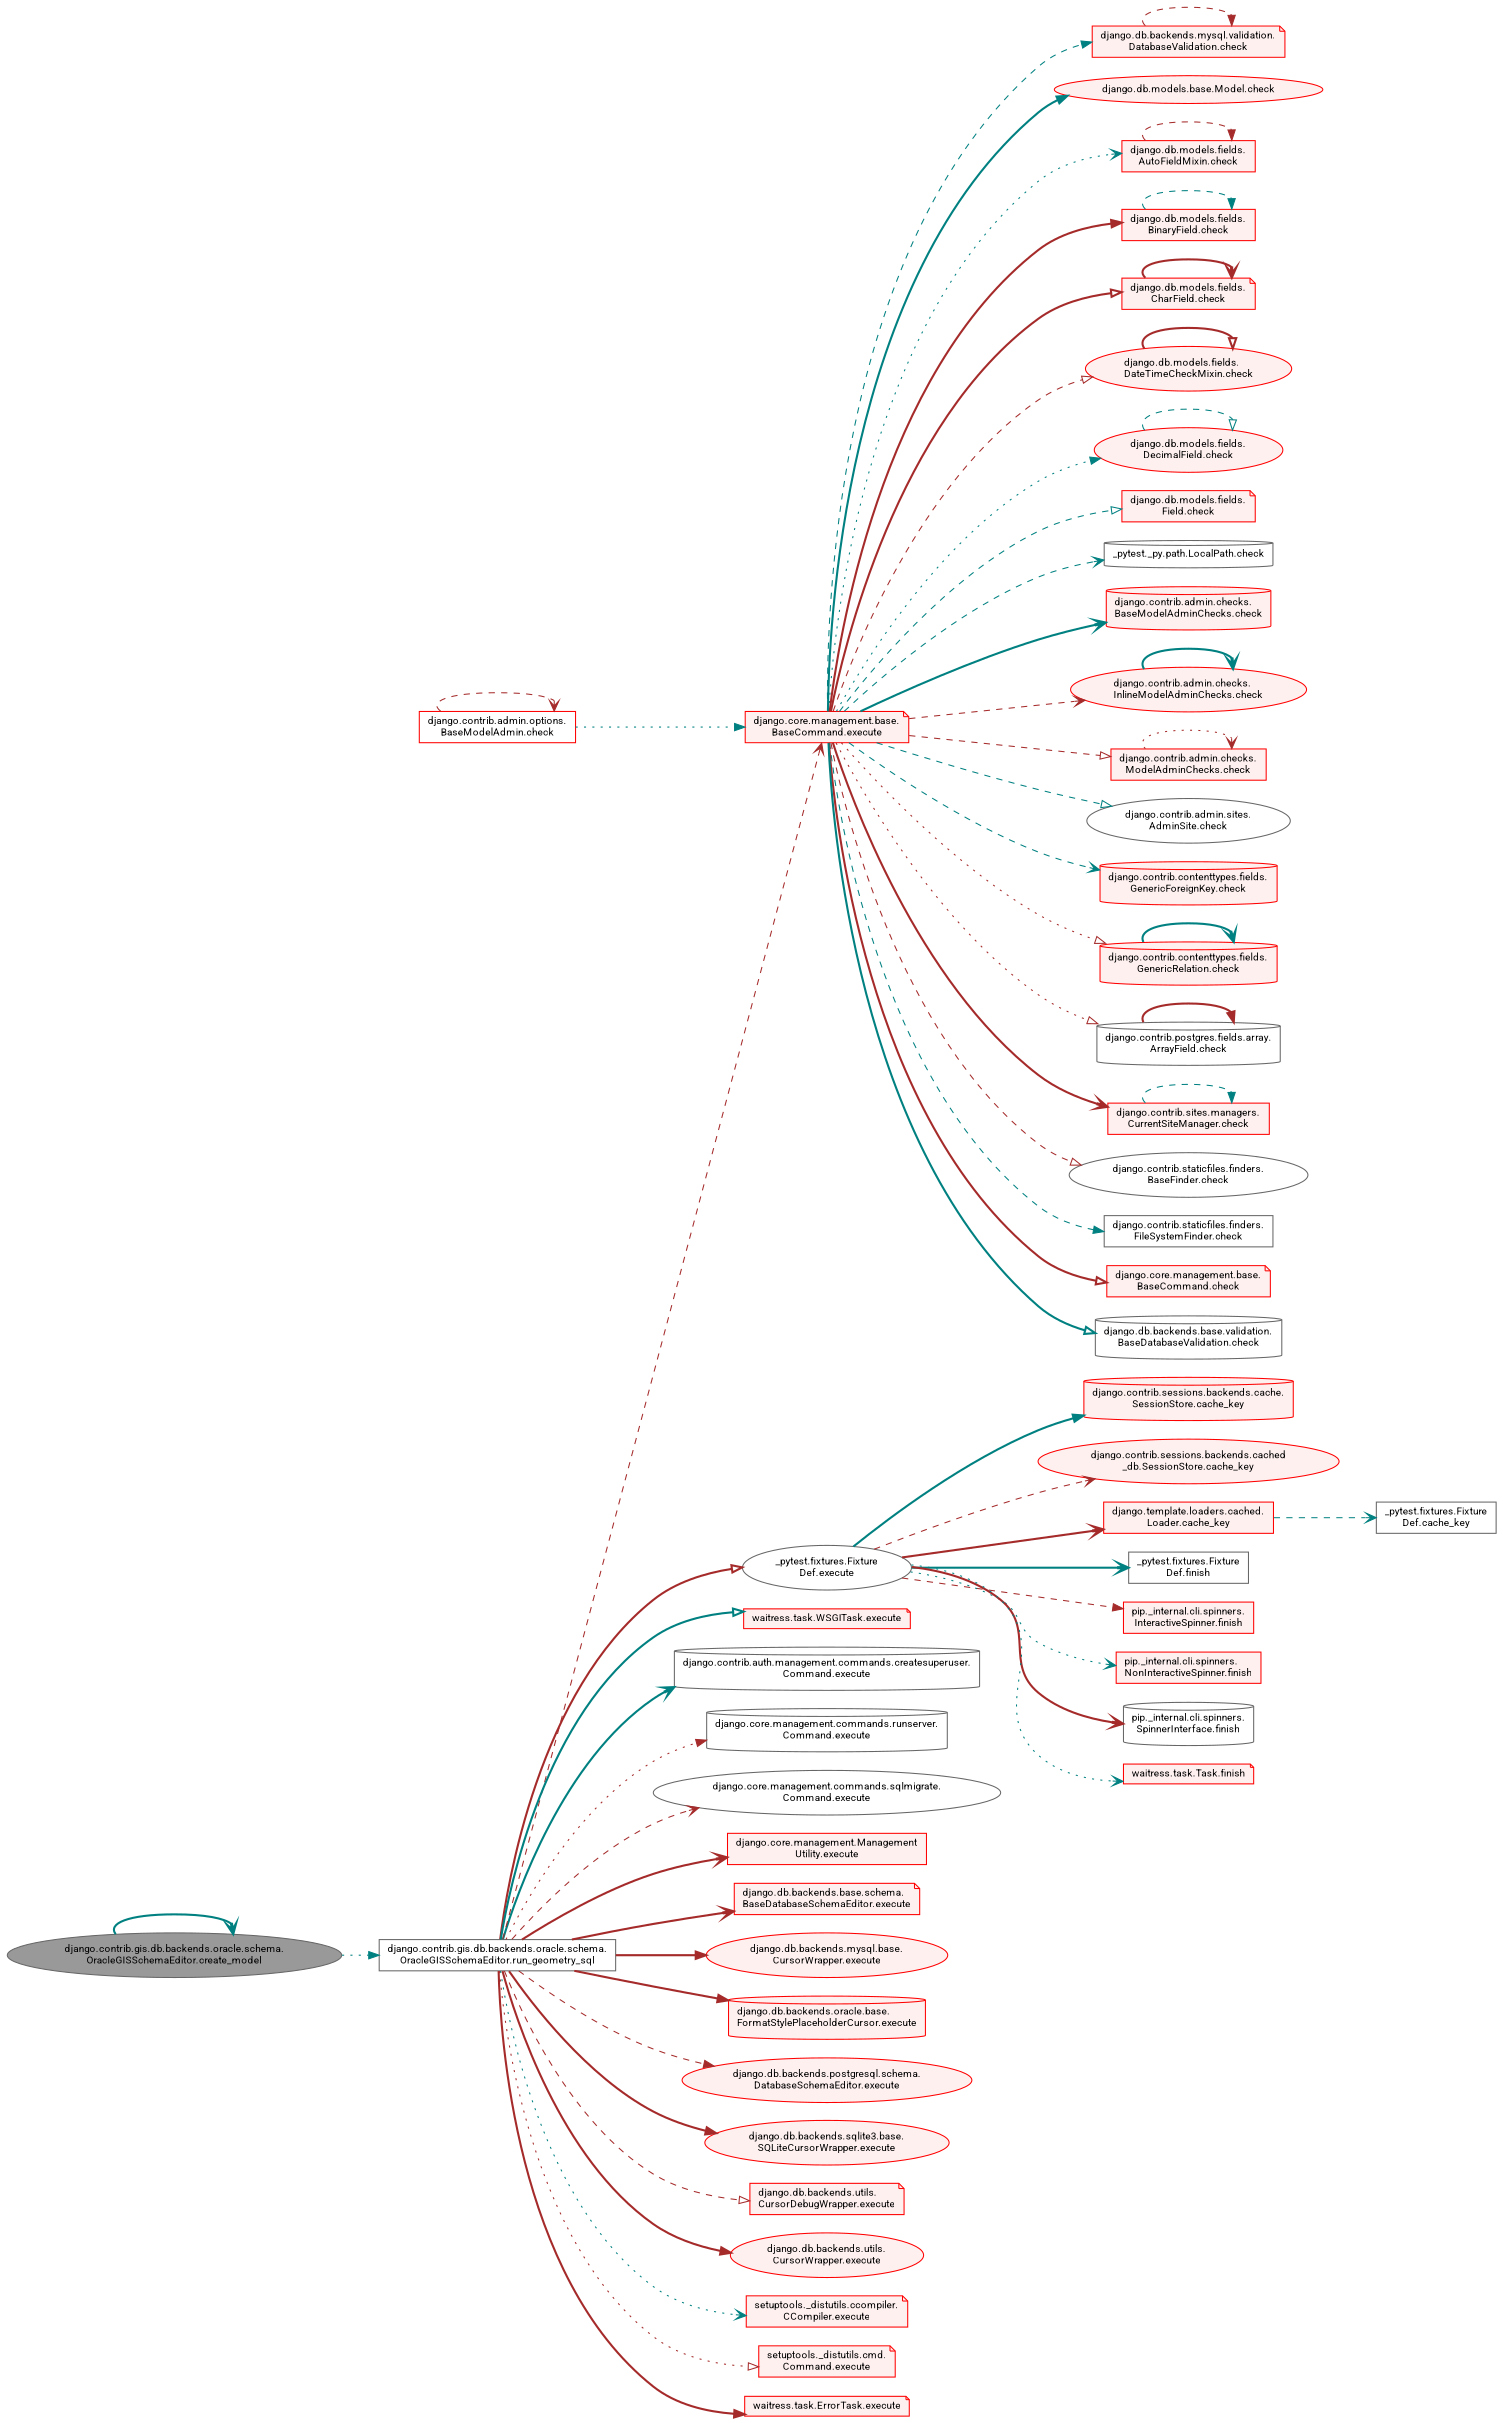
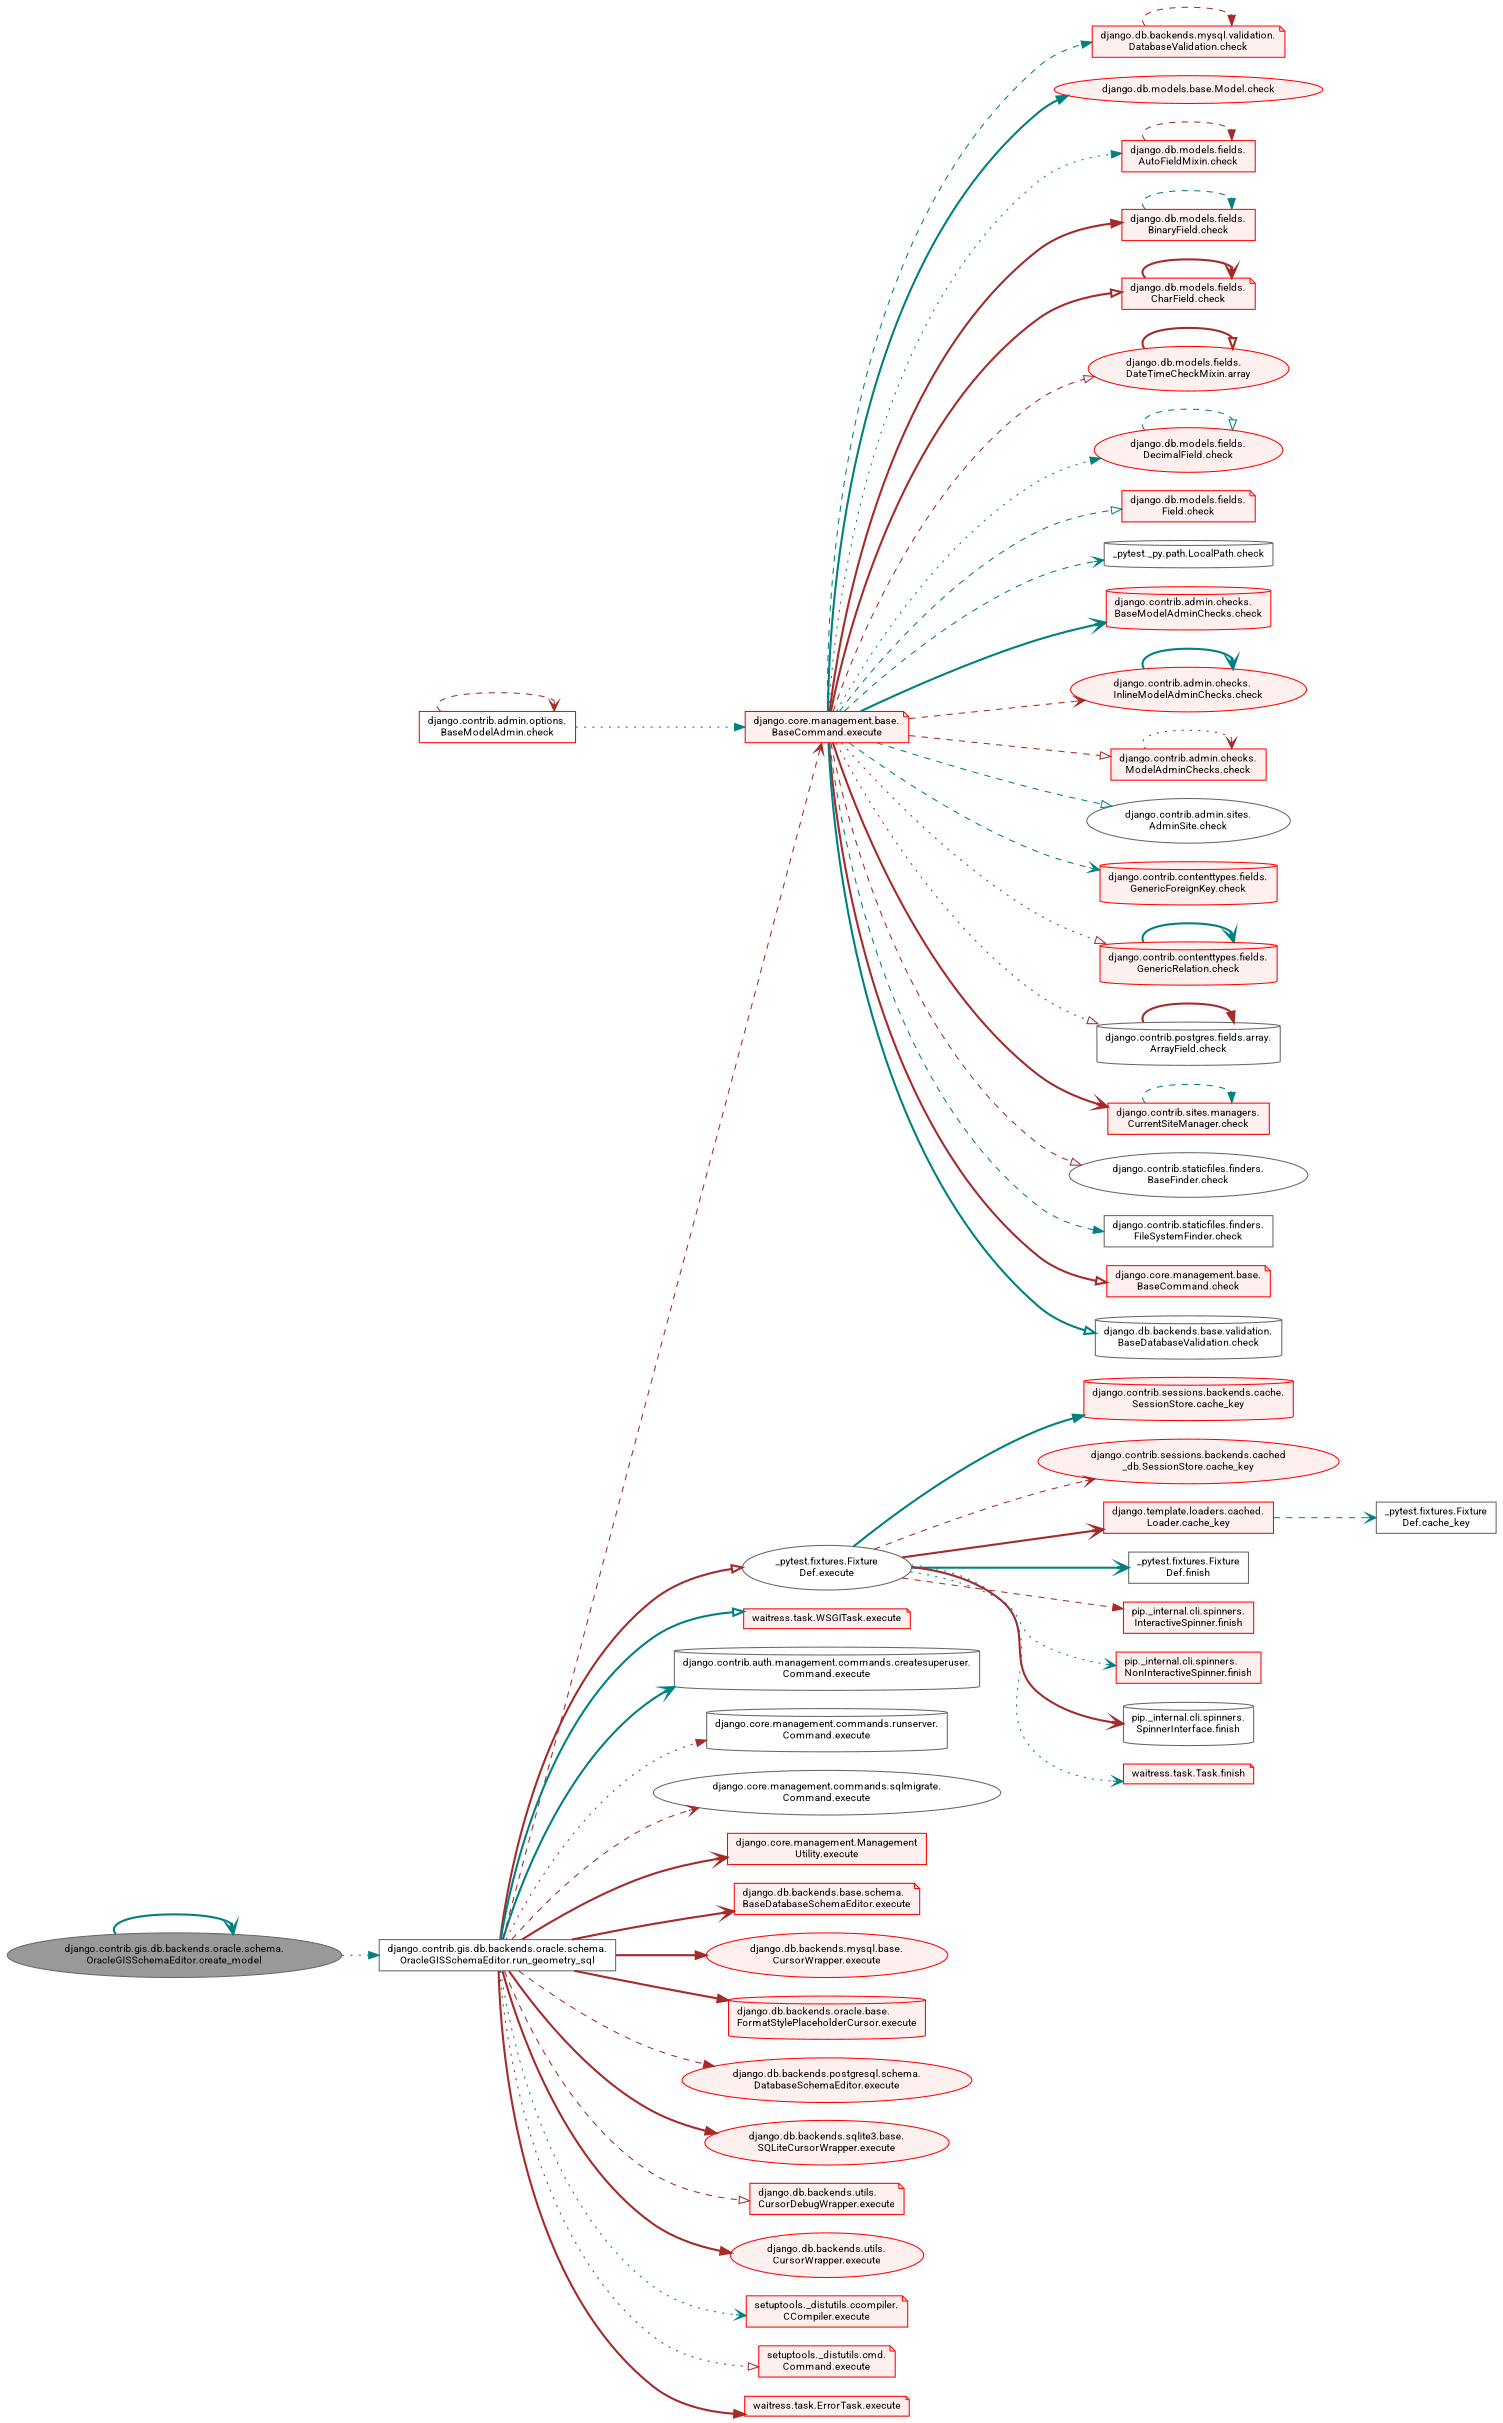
  digraph {
    fontname=Roboto
    rankdir=LR
    node [color=red fillcolor="#FFF0F0" fontname=Roboto fontsize=10 shape=ellipse style=filled]
    edge [arrowhead=vee color=brown fontname=Roboto fontsize=10 labelfontname=Helvetica labelfontsize=10 style=bold]
    n1 [color=gray40 fillcolor=grey60 fontcolor=black height=0.2 label="django.contrib.gis.db.backends.oracle.schema.\lOracleGISSchemaEditor.create_model" width=0.4]
    n2 [color=grey40 fillcolor=white height=0.2 label="django.contrib.gis.db.backends.oracle.schema.\lOracleGISSchemaEditor.run_geometry_sql" shape=box width=0.4]
    n3 [color=grey40 fillcolor=white height=0.2 label="_pytest.fixtures.Fixture\lDef.execute" width=0.4]
    n4 [color=grey40 fillcolor=white height=0.2 label="django.contrib.auth.management.commands.createsuperuser.\lCommand.execute" shape=cylinder width=0.4]
    n5 [height=0.2 label="django.core.management.base.\lBaseCommand.execute" shape=note width=0.4]
    n6 [color=grey40 fillcolor=white height=0.2 label="django.core.management.commands.runserver.\lCommand.execute" shape=cylinder width=0.4]
    n7 [color=grey40 fillcolor=white height=0.2 label="django.core.management.commands.sqlmigrate.\lCommand.execute" width=0.4]
    n8 [height=0.2 label="django.core.management.Management\lUtility.execute" shape=box width=0.4]
    n9 [height=0.2 label="django.db.backends.base.schema.\lBaseDatabaseSchemaEditor.execute" shape=note width=0.4]
    n10 [height=0.2 label="django.db.backends.mysql.base.\lCursorWrapper.execute" width=0.4]
    n11 [height=0.2 label="django.db.backends.oracle.base.\lFormatStylePlaceholderCursor.execute" shape=cylinder width=0.4]
    n12 [height=0.2 label="django.db.backends.postgresql.schema.\lDatabaseSchemaEditor.execute" width=0.4]
    n13 [height=0.2 label="django.db.backends.sqlite3.base.\lSQLiteCursorWrapper.execute" width=0.4]
    n14 [height=0.2 label="django.db.backends.utils.\lCursorDebugWrapper.execute" shape=note width=0.4]
    n15 [height=0.2 label="django.db.backends.utils.\lCursorWrapper.execute" width=0.4]
    n16 [height=0.2 label="setuptools._distutils.ccompiler.\lCCompiler.execute" shape=note width=0.4]
    n17 [height=0.2 label="setuptools._distutils.cmd.\lCommand.execute" shape=note width=0.4]
    n18 [height=0.2 label="waitress.task.ErrorTask.execute" shape=note width=0.4]
    n19 [height=0.2 label="waitress.task.WSGITask.execute" shape=note width=0.4]
    n20 [height=0.2 label="django.contrib.sessions.backends.cache.\lSessionStore.cache_key" shape=cylinder width=0.4]
    n21 [height=0.2 label="django.contrib.sessions.backends.cached\l_db.SessionStore.cache_key" width=0.4]
    n22 [height=0.2 label="django.template.loaders.cached.\lLoader.cache_key" shape=box width=0.4]
    n23 [color=grey40 fillcolor=white height=0.2 label="_pytest.fixtures.Fixture\lDef.finish" shape=box width=0.4]
    n24 [height=0.2 label="pip._internal.cli.spinners.\lInteractiveSpinner.finish" shape=box width=0.4]
    n25 [height=0.2 label="pip._internal.cli.spinners.\lNonInteractiveSpinner.finish" shape=box width=0.4]
    n26 [color=grey40 fillcolor=white height=0.2 label="pip._internal.cli.spinners.\lSpinnerInterface.finish" shape=cylinder width=0.4]
    n27 [height=0.2 label="waitress.task.Task.finish" shape=note width=0.4]
    n28 [color=grey40 fillcolor=white height=0.2 label="_pytest._py.path.LocalPath.check" shape=cylinder width=0.4]
    n29 [height=0.2 label="django.contrib.admin.checks.\lBaseModelAdminChecks.check" shape=cylinder width=0.4]
    n30 [height=0.2 label="django.contrib.admin.checks.\lInlineModelAdminChecks.check" width=0.4]
    n31 [height=0.2 label="django.contrib.admin.checks.\lModelAdminChecks.check" shape=box width=0.4]
    n32 [color=grey40 fillcolor=white height=0.2 label="django.contrib.admin.sites.\lAdminSite.check" width=0.4]
    n33 [height=0.2 label="django.contrib.contenttypes.fields.\lGenericForeignKey.check" shape=cylinder width=0.4]
    n34 [height=0.2 label="django.contrib.contenttypes.fields.\lGenericRelation.check" shape=cylinder width=0.4]
    n35 [color=grey40 fillcolor=white height=0.2 label="django.contrib.postgres.fields.array.\lArrayField.check" shape=cylinder width=0.4]
    n36 [height=0.2 label="django.contrib.sites.managers.\lCurrentSiteManager.check" shape=box width=0.4]
    n37 [color=grey40 fillcolor=white height=0.2 label="django.contrib.staticfiles.finders.\lBaseFinder.check" width=0.4]
    n38 [color=grey40 fillcolor=white height=0.2 label="django.contrib.staticfiles.finders.\lFileSystemFinder.check" shape=box width=0.4]
    n39 [height=0.2 label="django.core.management.base.\lBaseCommand.check" shape=note width=0.4]
    n40 [color=grey40 fillcolor=white height=0.2 label="django.db.backends.base.validation.\lBaseDatabaseValidation.check" shape=cylinder width=0.4]
    n41 [height=0.2 label="django.db.backends.mysql.validation.\lDatabaseValidation.check" shape=note width=0.4]
    n42 [height=0.2 label="django.db.models.base.Model.check" width=0.4]
    n43 [height=0.2 label="django.db.models.fields.\lAutoFieldMixin.check" shape=box width=0.4]
    n44 [height=0.2 label="django.db.models.fields.\lBinaryField.check" shape=box width=0.4]
    n45 [height=0.2 label="django.db.models.fields.\lCharField.check" shape=note width=0.4]
-   n46 [height=0.2 label="django.db.models.fields.\lDateTimeCheckMixin.check" width=0.4]
+   n46 [height=0.2 label="django.db.models.fields.\lDateTimeCheckMixin.array" width=0.4]
    n47 [height=0.2 label="django.db.models.fields.\lDecimalField.check" width=0.4]
    n48 [height=0.2 label="django.db.models.fields.\lField.check" shape=note width=0.4]
    n49 [color=grey40 fillcolor=white height=0.2 label="_pytest.fixtures.Fixture\lDef.cache_key" shape=box width=0.4]
    n50 [fillcolor=white height=0.2 label="django.contrib.admin.options.\lBaseModelAdmin.check" shape=box width=0.4]
    n1 -> n1 [color=teal]
    n1 -> n2 [arrowhead=normal color=teal style=dotted]
    n2 -> n3 [arrowhead=onormal]
    n2 -> n4 [color=teal]
    n2 -> n5 [style=dashed]
    n2 -> n6 [arrowhead=normal style=dotted]
    n2 -> n7 [style=dashed]
    n2 -> n8
    n2 -> n9
    n2 -> n10 [arrowhead=normal]
    n2 -> n11 [arrowhead=normal]
    n2 -> n12 [arrowhead=normal style=dashed]
    n2 -> n13 [arrowhead=normal]
    n2 -> n14 [arrowhead=onormal style=dashed]
    n2 -> n15 [arrowhead=normal]
    n2 -> n16 [color=teal style=dotted]
    n2 -> n17 [arrowhead=onormal style=dotted]
    n2 -> n18 [arrowhead=normal]
    n2 -> n19 [arrowhead=onormal color=teal]
    n3 -> n20 [arrowhead=normal color=teal]
    n3 -> n21 [style=dashed]
    n3 -> n22
    n3 -> n23 [color=teal]
    n3 -> n24 [arrowhead=normal style=dashed]
    n3 -> n25 [color=teal style=dotted]
    n3 -> n26
    n3 -> n27 [color=teal style=dotted]
    n5 -> n28 [color=teal style=dashed]
    n5 -> n29 [color=teal]
    n5 -> n30 [style=dashed]
    n5 -> n31 [arrowhead=onormal style=dashed]
    n5 -> n32 [arrowhead=onormal color=teal style=dashed]
    n5 -> n33 [color=teal style=dashed]
    n5 -> n34 [arrowhead=onormal style=dotted]
    n5 -> n35 [arrowhead=onormal style=dotted]
    n5 -> n36
    n5 -> n37 [arrowhead=onormal style=dashed]
    n5 -> n38 [arrowhead=normal color=teal style=dashed]
    n5 -> n39 [arrowhead=onormal]
    n5 -> n40 [arrowhead=onormal color=teal]
    n5 -> n41 [arrowhead=normal color=teal style=dashed]
    n5 -> n42 [arrowhead=normal color=teal]
-   n5 -> n43 [color=teal style=dotted]
+   n5 -> n43 [arrowhead=normal color=teal style=dotted]
    n5 -> n44 [arrowhead=normal]
    n5 -> n45 [arrowhead=onormal]
    n5 -> n46 [arrowhead=onormal style=dashed]
    n5 -> n47 [arrowhead=normal color=teal style=dotted]
    n5 -> n48 [arrowhead=onormal color=teal style=dashed]
    n22 -> n49 [color=teal style=dashed]
    n30 -> n30 [color=teal]
    n31 -> n31 [style=dotted]
    n34 -> n34 [color=teal]
    n35 -> n35 [arrowhead=normal]
    n36 -> n36 [arrowhead=normal color=teal style=dashed]
    n41 -> n41 [arrowhead=normal style=dashed]
    n43 -> n43 [arrowhead=normal style=dashed]
    n44 -> n44 [arrowhead=normal color=teal style=dashed]
    n45 -> n45
    n46 -> n46 [arrowhead=onormal]
    n47 -> n47 [arrowhead=onormal color=teal style=dashed]
    n50 -> n5 [arrowhead=normal color=teal style=dotted]
    n50 -> n50 [style=dashed]
  }
